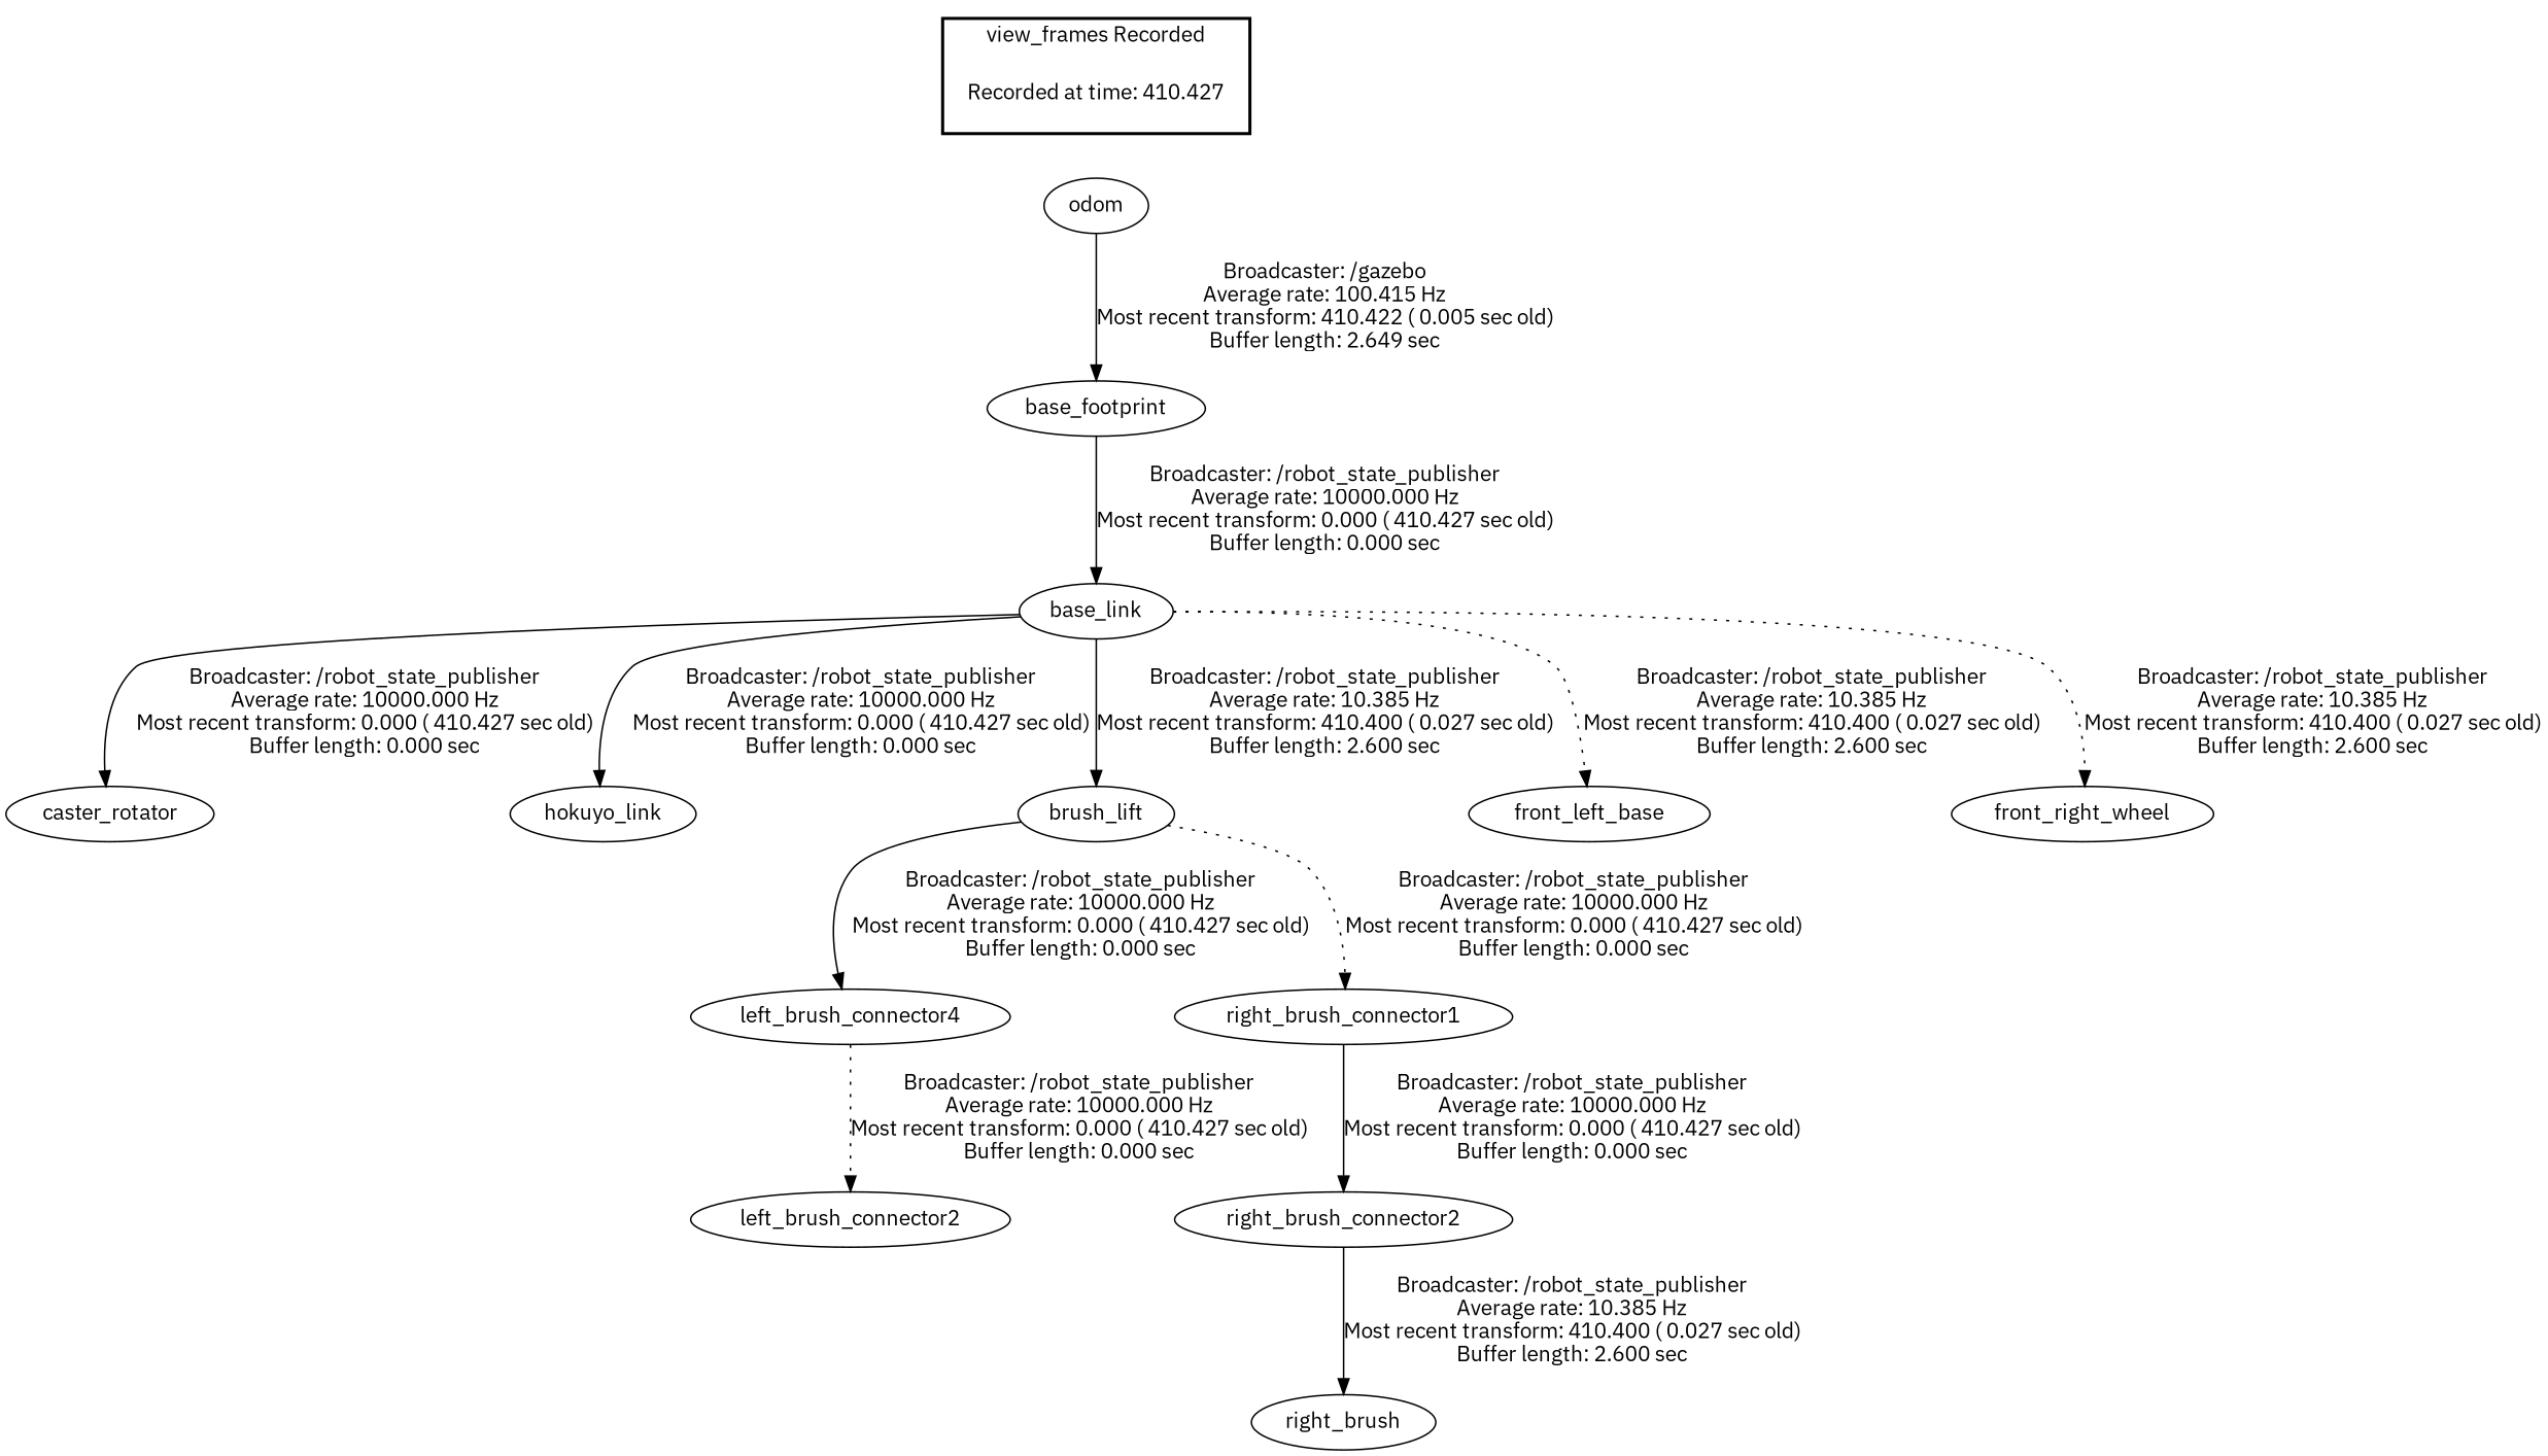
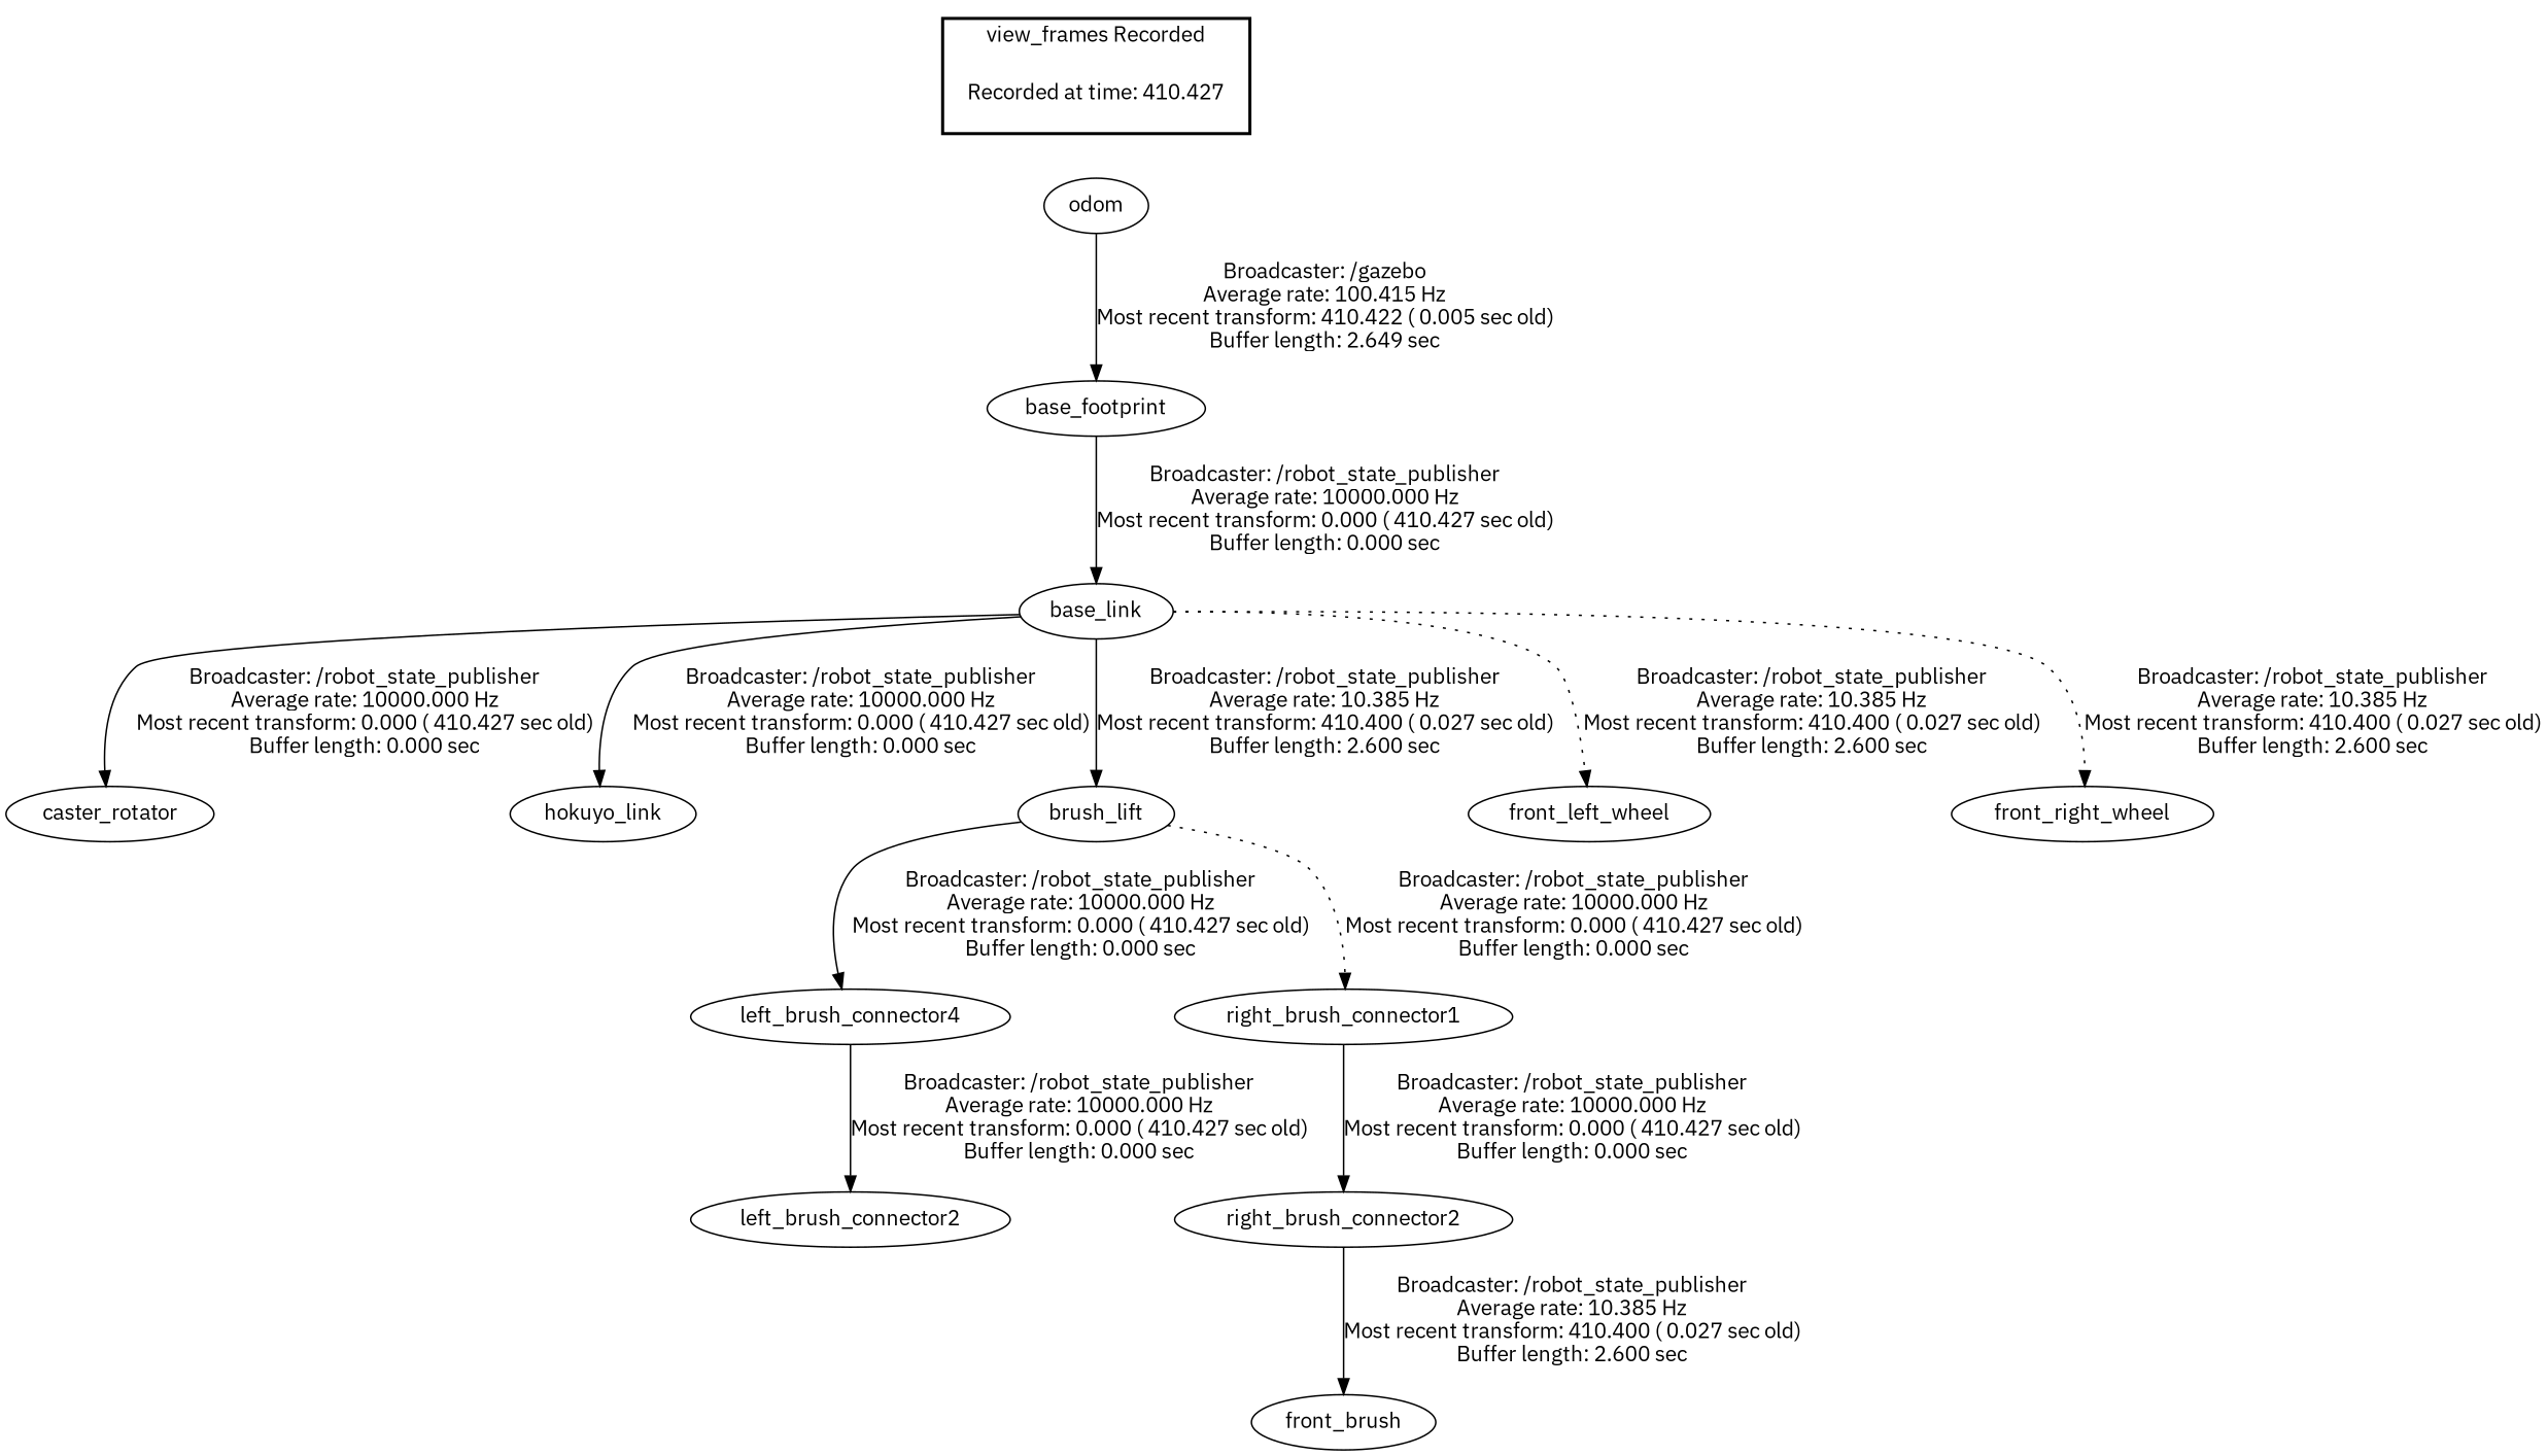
  digraph {
    fontname="IBM Plex Sans"
    node [fontname="IBM Plex Sans"]
    edge [fontname="IBM Plex Sans" style=solid]
    "Recorded at time: 410.427" [shape=plaintext]
    odom
    base_footprint
    base_link
    caster_rotator
    hokuyo_link
    brush_lift
-   front_left_wheel [label=front_left_base]
+   front_left_wheel
    front_right_wheel
    n10 [label=left_brush_connector4]
    right_brush_connector1
    left_brush_connector2
    right_brush_connector2
-   right_brush
+   right_brush [label=front_brush]
    subgraph cluster_1 {
      color=black
      label="view_frames Recorded"
      style=bold
      "Recorded at time: 410.427"
    }
    "Recorded at time: 410.427" -> odom [style=invis]
    odom -> base_footprint [label="Broadcaster: /gazebo\nAverage rate: 100.415 Hz\nMost recent transform: 410.422 ( 0.005 sec old)\nBuffer length: 2.649 sec\n"]
    base_footprint -> base_link [label="Broadcaster: /robot_state_publisher\nAverage rate: 10000.000 Hz\nMost recent transform: 0.000 ( 410.427 sec old)\nBuffer length: 0.000 sec\n"]
    base_link -> caster_rotator [label="Broadcaster: /robot_state_publisher\nAverage rate: 10000.000 Hz\nMost recent transform: 0.000 ( 410.427 sec old)\nBuffer length: 0.000 sec\n"]
    base_link -> hokuyo_link [label="Broadcaster: /robot_state_publisher\nAverage rate: 10000.000 Hz\nMost recent transform: 0.000 ( 410.427 sec old)\nBuffer length: 0.000 sec\n"]
    base_link -> brush_lift [label="Broadcaster: /robot_state_publisher\nAverage rate: 10.385 Hz\nMost recent transform: 410.400 ( 0.027 sec old)\nBuffer length: 2.600 sec\n"]
    base_link -> front_left_wheel [label="Broadcaster: /robot_state_publisher\nAverage rate: 10.385 Hz\nMost recent transform: 410.400 ( 0.027 sec old)\nBuffer length: 2.600 sec\n" style=dotted]
    base_link -> front_right_wheel [label="Broadcaster: /robot_state_publisher\nAverage rate: 10.385 Hz\nMost recent transform: 410.400 ( 0.027 sec old)\nBuffer length: 2.600 sec\n" style=dotted]
    brush_lift -> n10 [label="Broadcaster: /robot_state_publisher\nAverage rate: 10000.000 Hz\nMost recent transform: 0.000 ( 410.427 sec old)\nBuffer length: 0.000 sec\n"]
    brush_lift -> right_brush_connector1 [label="Broadcaster: /robot_state_publisher\nAverage rate: 10000.000 Hz\nMost recent transform: 0.000 ( 410.427 sec old)\nBuffer length: 0.000 sec\n" style=dotted]
-   n10 -> left_brush_connector2 [label="Broadcaster: /robot_state_publisher\nAverage rate: 10000.000 Hz\nMost recent transform: 0.000 ( 410.427 sec old)\nBuffer length: 0.000 sec\n" style=dotted]
+   n10 -> left_brush_connector2 [label="Broadcaster: /robot_state_publisher\nAverage rate: 10000.000 Hz\nMost recent transform: 0.000 ( 410.427 sec old)\nBuffer length: 0.000 sec\n"]
    right_brush_connector1 -> right_brush_connector2 [label="Broadcaster: /robot_state_publisher\nAverage rate: 10000.000 Hz\nMost recent transform: 0.000 ( 410.427 sec old)\nBuffer length: 0.000 sec\n"]
    right_brush_connector2 -> right_brush [label="Broadcaster: /robot_state_publisher\nAverage rate: 10.385 Hz\nMost recent transform: 410.400 ( 0.027 sec old)\nBuffer length: 2.600 sec\n"]
  }
